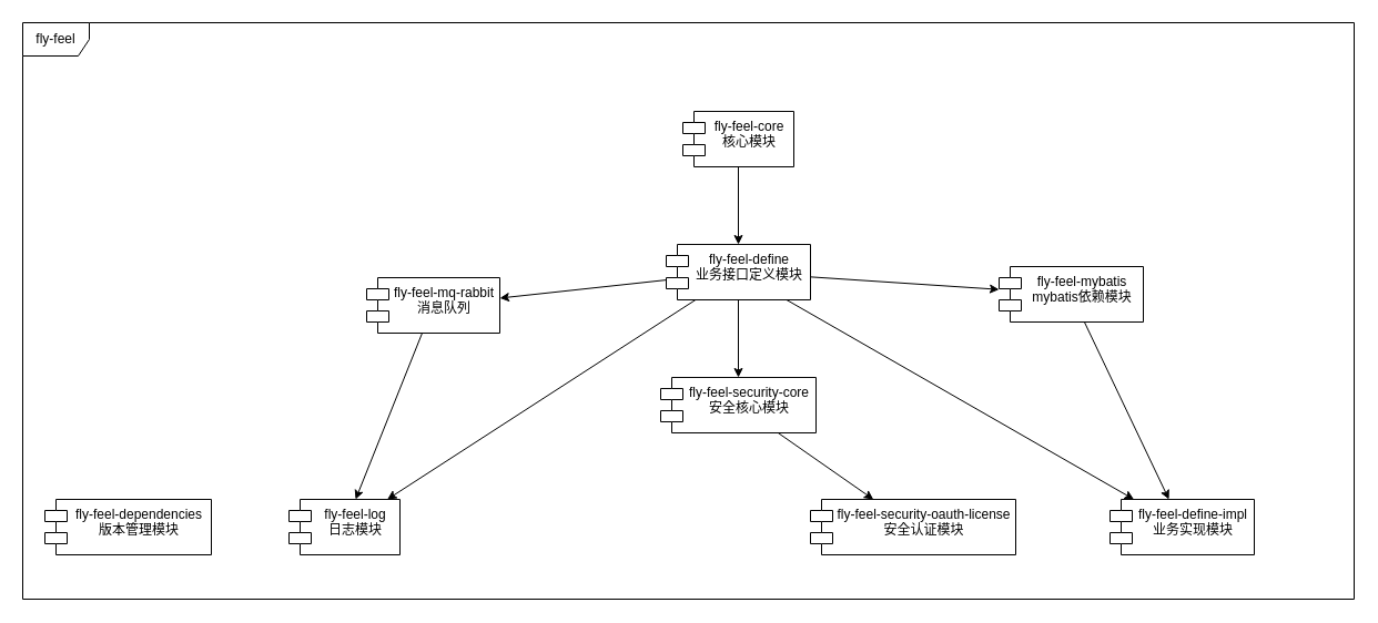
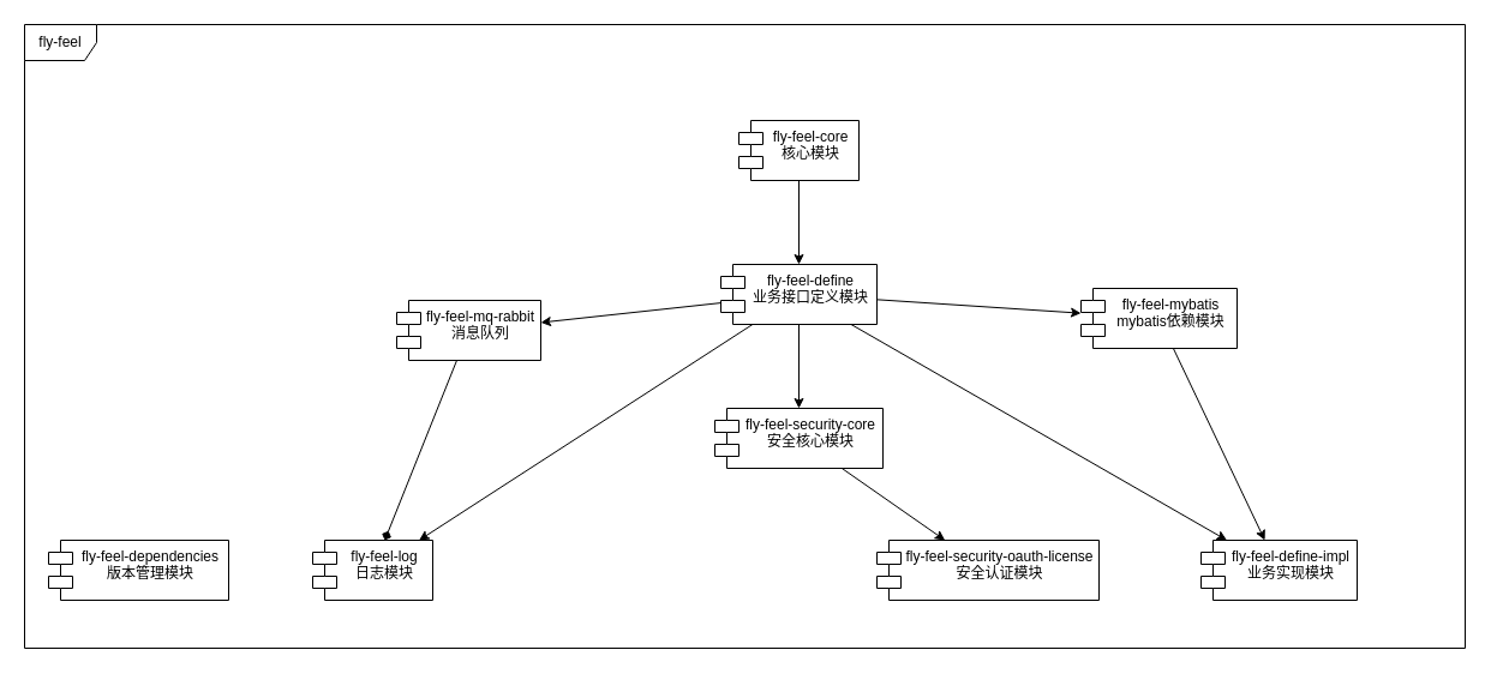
  <mxCell id="0" />
  <mxCell id="1" parent="0" />
  <mxCell id="2" value="fly-feel" style="shape=umlFrame;whiteSpace=wrap;html=1;" parent="1" vertex="1"><mxGeometry x="20" y="20" width="1200" height="520" as="geometry" /></mxCell>
  <mxCell id="3" value="" style="rounded=0;orthogonalLoop=1;jettySize=auto;html=1;" parent="1" source="4" target="10" edge="1"><mxGeometry relative="1" as="geometry" /></mxCell>
  <mxCell id="4" value="fly-feel-core&#10;核心模块" style="shape=module;align=left;spacingLeft=20;align=center;verticalAlign=top;" parent="1" vertex="1"><mxGeometry x="615" y="100" width="100" height="50" as="geometry" /></mxCell>
  <mxCell id="5" style="edgeStyle=none;rounded=0;orthogonalLoop=1;jettySize=auto;html=1;" parent="1" source="10" target="14" edge="1"><mxGeometry relative="1" as="geometry" /></mxCell>
  <mxCell id="6" style="edgeStyle=none;rounded=0;orthogonalLoop=1;jettySize=auto;html=1;" parent="1" source="10" target="16" edge="1"><mxGeometry relative="1" as="geometry" /></mxCell>
  <mxCell id="7" style="edgeStyle=none;rounded=0;orthogonalLoop=1;jettySize=auto;html=1;" parent="1" source="10" target="18" edge="1"><mxGeometry relative="1" as="geometry" /></mxCell>
  <mxCell id="8" style="edgeStyle=none;rounded=0;orthogonalLoop=1;jettySize=auto;html=1;" parent="1" source="10" target="13" edge="1"><mxGeometry relative="1" as="geometry"><mxPoint x="830" y="225.588" as="targetPoint" /></mxGeometry></mxCell>
  <mxCell id="9" style="edgeStyle=none;rounded=0;orthogonalLoop=1;jettySize=auto;html=1;" parent="1" source="10" target="20" edge="1"><mxGeometry relative="1" as="geometry"><mxPoint x="450" y="245" as="targetPoint" /></mxGeometry></mxCell>
  <mxCell id="10" value="fly-feel-define&#10;业务接口定义模块" style="shape=module;align=left;spacingLeft=20;align=center;verticalAlign=top;" parent="1" vertex="1"><mxGeometry x="600" y="220" width="130" height="50" as="geometry" /></mxCell>
  <mxCell id="11" value="fly-feel-dependencies&#10;版本管理模块" style="shape=module;align=left;spacingLeft=20;align=center;verticalAlign=top;" parent="1" vertex="1"><mxGeometry x="40" y="450" width="150" height="50" as="geometry" /></mxCell>
  <mxCell id="12" style="edgeStyle=none;rounded=0;orthogonalLoop=1;jettySize=auto;html=1;" parent="1" source="13" target="14" edge="1"><mxGeometry relative="1" as="geometry"><mxPoint x="1032.778" y="330" as="sourcePoint" /></mxGeometry></mxCell>
  <mxCell id="13" value="fly-feel-mybatis&#10;mybatis依赖模块" style="shape=module;align=left;spacingLeft=20;align=center;verticalAlign=top;" parent="1" vertex="1"><mxGeometry x="900" y="240" width="130" height="50" as="geometry" /></mxCell>
  <mxCell id="14" value="fly-feel-define-impl&#10;业务实现模块" style="shape=module;align=left;spacingLeft=20;align=center;verticalAlign=top;" parent="1" vertex="1"><mxGeometry x="1000" y="450" width="130" height="50" as="geometry" /></mxCell>
  <mxCell id="15" style="edgeStyle=none;rounded=0;orthogonalLoop=1;jettySize=auto;html=1;" parent="1" source="16" target="17" edge="1"><mxGeometry relative="1" as="geometry" /></mxCell>
  <mxCell id="16" value="fly-feel-security-core&#10;安全核心模块" style="shape=module;align=left;spacingLeft=20;align=center;verticalAlign=top;" parent="1" vertex="1"><mxGeometry x="595" y="340" width="140" height="50" as="geometry" /></mxCell>
  <mxCell id="17" value="fly-feel-security-oauth-license&#10;安全认证模块" style="shape=module;align=left;spacingLeft=20;align=center;verticalAlign=top;" parent="1" vertex="1"><mxGeometry x="730" y="450" width="185" height="50" as="geometry" /></mxCell>
  <mxCell id="18" value="fly-feel-log&#10;日志模块" style="shape=module;align=left;spacingLeft=20;align=center;verticalAlign=top;" parent="1" vertex="1"><mxGeometry x="260" y="450" width="100" height="50" as="geometry" /></mxCell>
- <mxCell id="19" style="edgeStyle=none;rounded=0;orthogonalLoop=1;jettySize=auto;html=1;" parent="1" source="20" target="18" edge="1"><mxGeometry relative="1" as="geometry"><mxPoint x="294.022" y="370" as="sourcePoint" /></mxGeometry></mxCell>
+ <mxCell id="19" style="edgeStyle=none;rounded=0;orthogonalLoop=1;jettySize=auto;html=1;endArrow=diamond;" parent="1" source="20" target="18" edge="1"><mxGeometry relative="1" as="geometry"><mxPoint x="294.022" y="370" as="sourcePoint" /></mxGeometry></mxCell>
  <mxCell id="20" value="fly-feel-mq-rabbit&#10;消息队列" style="shape=module;align=left;spacingLeft=20;align=center;verticalAlign=top;" parent="1" vertex="1"><mxGeometry x="330" y="250" width="120" height="50" as="geometry" /></mxCell>
